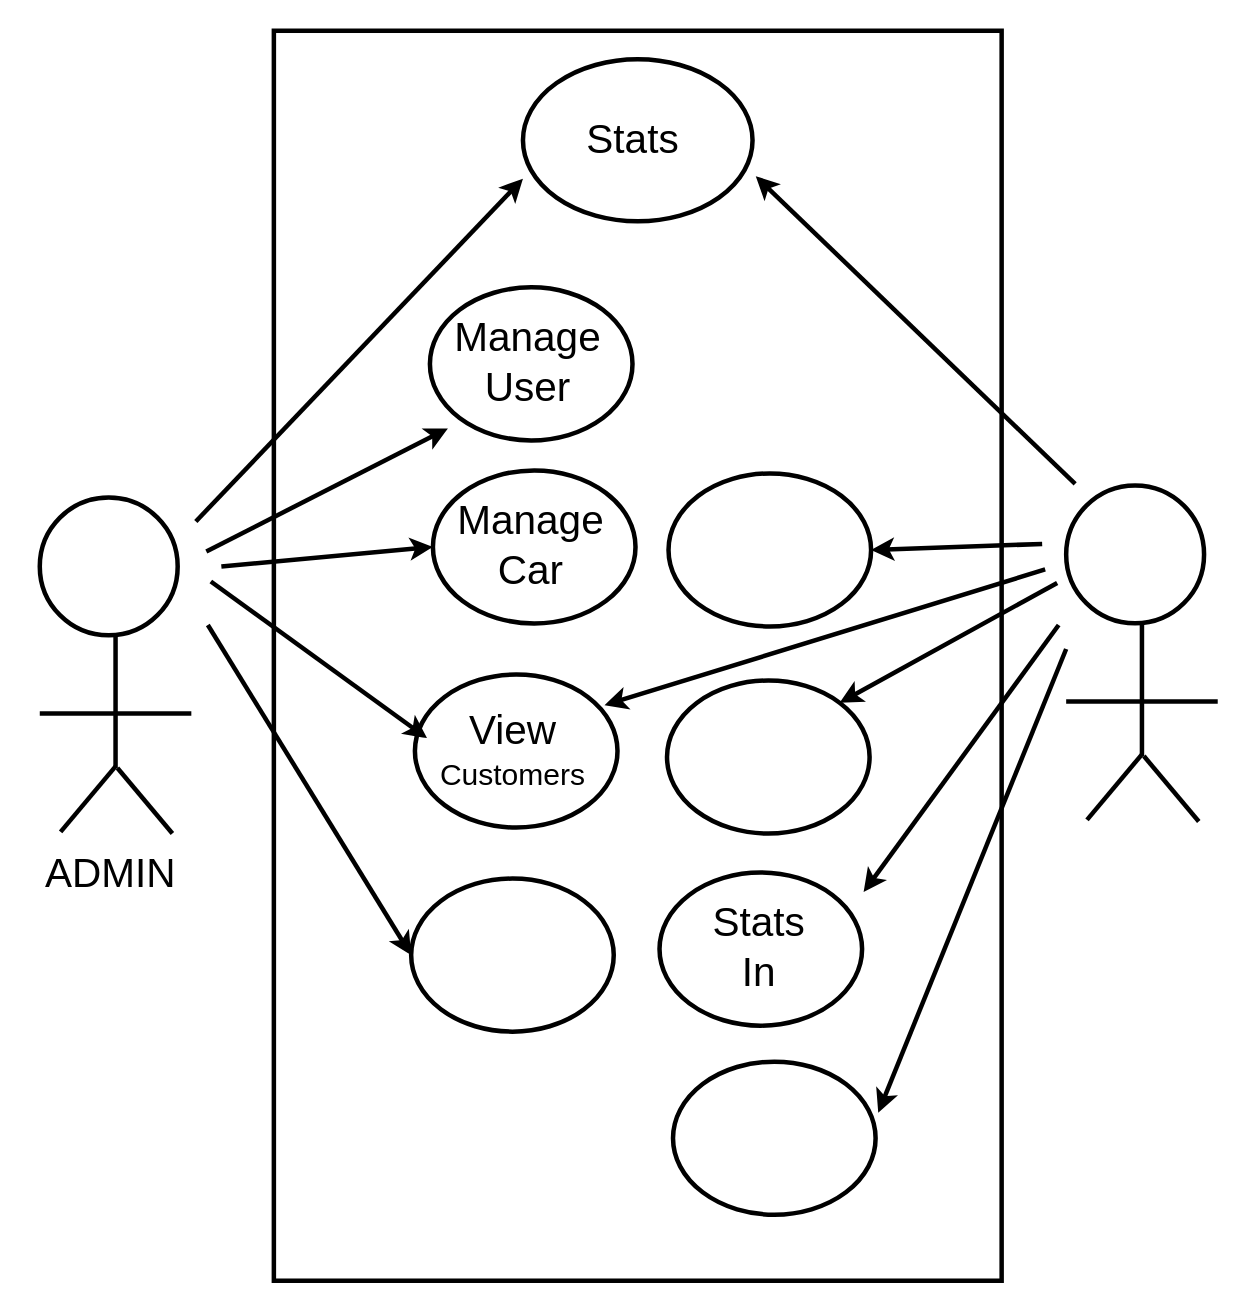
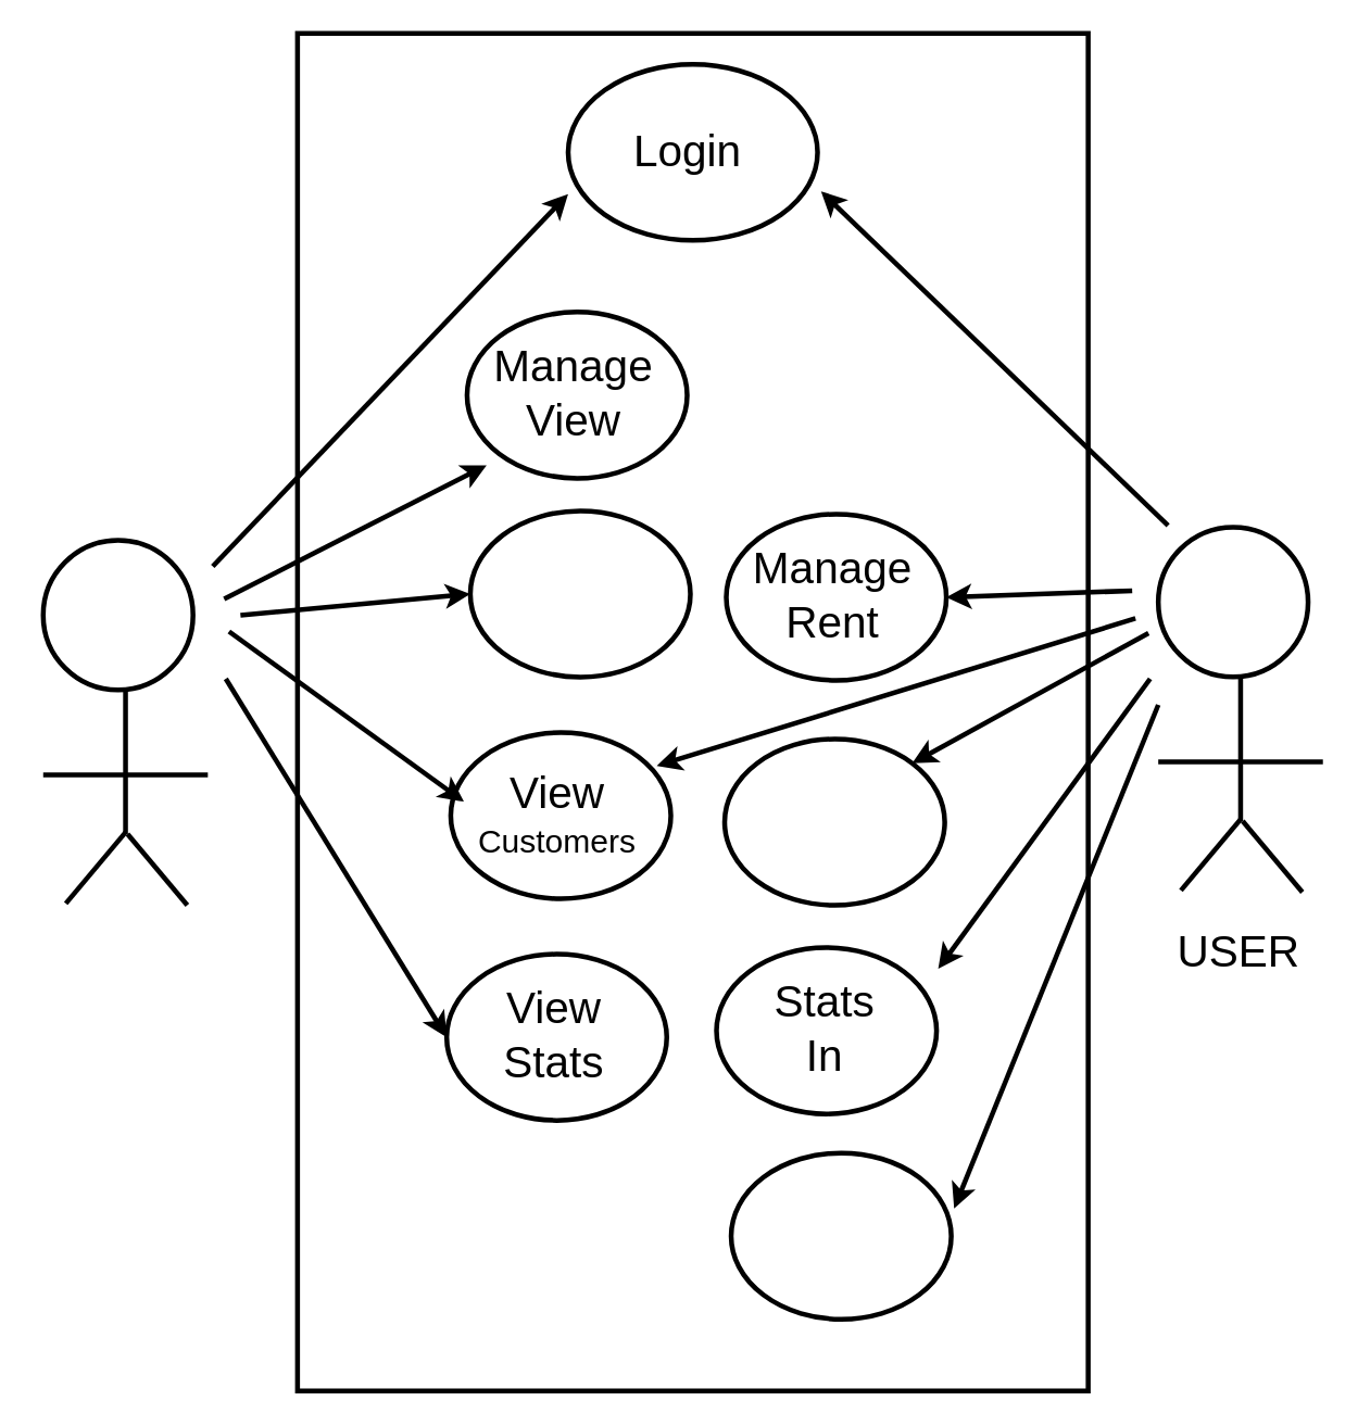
  <mxCell id="0" />
  <mxCell id="1" parent="0" />
  <mxCell id="2" value="" style="group;strokeWidth=3;" parent="1" vertex="1" connectable="0"><mxGeometry x="710" y="323" width="101" height="224" as="geometry" /></mxCell>
  <mxCell id="3" value="" style="ellipse;whiteSpace=wrap;html=1;aspect=fixed;fillColor=none;strokeColor=#000000;strokeWidth=3;" parent="2" vertex="1"><mxGeometry width="91.897" height="91.897" as="geometry" /></mxCell>
  <mxCell id="4" value="" style="endArrow=none;html=1;rounded=0;strokeColor=#000000;strokeWidth=3;" parent="2" edge="1"><mxGeometry width="50" height="50" relative="1" as="geometry"><mxPoint x="50.5" y="180.349" as="sourcePoint" /><mxPoint x="50.5" y="91.897" as="targetPoint" /></mxGeometry></mxCell>
  <mxCell id="5" value="" style="endArrow=none;html=1;rounded=0;strokeColor=#000000;strokeWidth=3;" parent="2" edge="1"><mxGeometry width="50" height="50" relative="1" as="geometry"><mxPoint x="13.887" y="222.851" as="sourcePoint" /><mxPoint x="50.5" y="179.2" as="targetPoint" /></mxGeometry></mxCell>
  <mxCell id="6" value="" style="endArrow=none;html=1;rounded=0;strokeColor=#000000;strokeWidth=3;" parent="2" edge="1"><mxGeometry width="50" height="50" relative="1" as="geometry"><mxPoint x="51.762" y="180.349" as="sourcePoint" /><mxPoint x="88.375" y="224.0" as="targetPoint" /></mxGeometry></mxCell>
  <mxCell id="7" value="" style="endArrow=none;html=1;rounded=0;fontColor=#000000;strokeColor=#000000;strokeWidth=3;" parent="2" edge="1"><mxGeometry width="50" height="50" relative="1" as="geometry"><mxPoint y="144" as="sourcePoint" /><mxPoint x="101" y="144" as="targetPoint" /></mxGeometry></mxCell>
  <mxCell id="8" value="" style="rounded=0;whiteSpace=wrap;html=1;fillColor=none;strokeColor=#000000;strokeWidth=3;" parent="1" vertex="1"><mxGeometry x="182" y="20" width="485" height="833" as="geometry" /></mxCell>
- <mxCell id="9" value="&lt;font style=&quot;font-size: 27px;&quot; color=&quot;#000000&quot;&gt;ADMIN&lt;/font&gt;" style="text;html=1;align=center;verticalAlign=middle;resizable=0;points=[];autosize=1;strokeColor=none;fillColor=none;" parent="1" vertex="1"><mxGeometry x="20" y="560" width="105" height="44" as="geometry" /></mxCell>
+ <mxCell id="10" value="&lt;font style=&quot;font-size: 27px;&quot; color=&quot;#000000&quot;&gt;USER&lt;/font&gt;" style="text;html=1;align=center;verticalAlign=middle;resizable=0;points=[];autosize=1;strokeColor=none;fillColor=none;" parent="1" vertex="1"><mxGeometry x="712" y="562" width="93" height="44" as="geometry" /></mxCell>
  <mxCell id="11" value="" style="ellipse;whiteSpace=wrap;html=1;fillColor=none;strokeColor=#000000;strokeWidth=3;" parent="1" vertex="1"><mxGeometry x="348" y="39" width="153" height="108" as="geometry" /></mxCell>
  <mxCell id="12" value="" style="endArrow=classic;html=1;rounded=0;fontFamily=Helvetica;fontSize=12;fontColor=default;strokeColor=#000000;entryX=0;entryY=0.737;entryDx=0;entryDy=0;entryPerimeter=0;strokeWidth=3;" parent="1" target="11" edge="1"><mxGeometry width="50" height="50" relative="1" as="geometry"><mxPoint x="130" y="347" as="sourcePoint" /><mxPoint x="171" y="248" as="targetPoint" /></mxGeometry></mxCell>
  <mxCell id="13" value="" style="group;strokeWidth=3;" parent="1" vertex="1" connectable="0"><mxGeometry x="26" y="331" width="101" height="224" as="geometry" /></mxCell>
  <mxCell id="14" value="" style="ellipse;whiteSpace=wrap;html=1;aspect=fixed;fillColor=none;strokeColor=#000000;strokeWidth=3;" parent="13" vertex="1"><mxGeometry width="91.897" height="91.897" as="geometry" /></mxCell>
  <mxCell id="15" value="" style="endArrow=none;html=1;rounded=0;strokeColor=#000000;strokeWidth=3;" parent="13" edge="1"><mxGeometry width="50" height="50" relative="1" as="geometry"><mxPoint x="50.5" y="180.349" as="sourcePoint" /><mxPoint x="50.5" y="91.897" as="targetPoint" /></mxGeometry></mxCell>
  <mxCell id="16" value="" style="endArrow=none;html=1;rounded=0;strokeColor=#000000;strokeWidth=3;" parent="13" edge="1"><mxGeometry width="50" height="50" relative="1" as="geometry"><mxPoint x="13.887" y="222.851" as="sourcePoint" /><mxPoint x="50.5" y="179.2" as="targetPoint" /></mxGeometry></mxCell>
  <mxCell id="17" value="" style="endArrow=none;html=1;rounded=0;strokeColor=#000000;strokeWidth=3;" parent="13" edge="1"><mxGeometry width="50" height="50" relative="1" as="geometry"><mxPoint x="51.762" y="180.349" as="sourcePoint" /><mxPoint x="88.375" y="224.0" as="targetPoint" /></mxGeometry></mxCell>
  <mxCell id="18" value="" style="endArrow=none;html=1;rounded=0;fontColor=#000000;strokeColor=#000000;strokeWidth=3;" parent="13" edge="1"><mxGeometry width="50" height="50" relative="1" as="geometry"><mxPoint y="144" as="sourcePoint" /><mxPoint x="101" y="144" as="targetPoint" /></mxGeometry></mxCell>
- <mxCell id="19" value="&lt;font style=&quot;font-size: 27px;&quot; color=&quot;#000000&quot;&gt;Stats&lt;/font&gt;" style="text;html=1;align=center;verticalAlign=middle;resizable=0;points=[];autosize=1;strokeColor=none;fillColor=none;" parent="1" vertex="1"><mxGeometry x="379" y="71" width="84" height="44" as="geometry" /></mxCell>
+ <mxCell id="19" value="&lt;font style=&quot;font-size: 27px;&quot; color=&quot;#000000&quot;&gt;Login&lt;/font&gt;" style="text;html=1;align=center;verticalAlign=middle;resizable=0;points=[];autosize=1;strokeColor=none;fillColor=none;" parent="1" vertex="1"><mxGeometry x="379" y="71" width="84" height="44" as="geometry" /></mxCell>
  <mxCell id="20" value="" style="endArrow=classic;html=1;rounded=0;fontFamily=Helvetica;fontSize=12;fontColor=default;strokeColor=#000000;strokeWidth=3;entryX=1.014;entryY=0.722;entryDx=0;entryDy=0;entryPerimeter=0;" parent="1" target="11" edge="1"><mxGeometry width="50" height="50" relative="1" as="geometry"><mxPoint x="716" y="322" as="sourcePoint" /><mxPoint x="748" y="199" as="targetPoint" /></mxGeometry></mxCell>
  <mxCell id="21" value="" style="ellipse;whiteSpace=wrap;html=1;fillColor=none;strokeColor=#000000;strokeWidth=3;" parent="1" vertex="1"><mxGeometry x="286" y="191" width="135" height="102" as="geometry" /></mxCell>
  <mxCell id="22" value="" style="endArrow=classic;html=1;rounded=0;fontFamily=Helvetica;fontSize=12;fontColor=default;strokeColor=#000000;strokeWidth=3;" parent="1" edge="1"><mxGeometry width="50" height="50" relative="1" as="geometry"><mxPoint x="137" y="367" as="sourcePoint" /><mxPoint x="298" y="285" as="targetPoint" /></mxGeometry></mxCell>
- <mxCell id="23" value="&lt;font style=&quot;font-size: 27px;&quot; color=&quot;#000000&quot;&gt;Manage&lt;/font&gt;&lt;div&gt;&lt;font style=&quot;font-size: 27px;&quot; color=&quot;#000000&quot;&gt;User&lt;/font&gt;&lt;/div&gt;" style="text;html=1;align=center;verticalAlign=middle;resizable=0;points=[];autosize=1;strokeColor=none;fillColor=none;" parent="1" vertex="1"><mxGeometry x="293" y="202" width="116" height="77" as="geometry" /></mxCell>
+ <mxCell id="23" value="&lt;font style=&quot;font-size: 27px;&quot; color=&quot;#000000&quot;&gt;Manage&lt;/font&gt;&lt;div&gt;&lt;font style=&quot;font-size: 27px;&quot; color=&quot;#000000&quot;&gt;View&lt;/font&gt;&lt;/div&gt;" style="text;html=1;align=center;verticalAlign=middle;resizable=0;points=[];autosize=1;strokeColor=none;fillColor=none;" parent="1" vertex="1"><mxGeometry x="293" y="202" width="116" height="77" as="geometry" /></mxCell>
  <mxCell id="24" value="" style="ellipse;whiteSpace=wrap;html=1;fillColor=none;strokeColor=#000000;strokeWidth=3;" parent="1" vertex="1"><mxGeometry x="288" y="313" width="135" height="102" as="geometry" /></mxCell>
- <mxCell id="25" value="&lt;font style=&quot;font-size: 27px;&quot; color=&quot;#000000&quot;&gt;Manage&lt;/font&gt;&lt;div&gt;&lt;font style=&quot;font-size: 27px;&quot; color=&quot;#000000&quot;&gt;Car&lt;/font&gt;&lt;/div&gt;" style="text;html=1;align=center;verticalAlign=middle;resizable=0;points=[];autosize=1;strokeColor=none;fillColor=none;" parent="1" vertex="1"><mxGeometry x="295" y="324" width="116" height="77" as="geometry" /></mxCell>
  <mxCell id="26" value="" style="ellipse;whiteSpace=wrap;html=1;fillColor=none;strokeColor=#000000;strokeWidth=3;" parent="1" vertex="1"><mxGeometry x="276" y="449" width="135" height="102" as="geometry" /></mxCell>
  <mxCell id="27" value="&lt;font style=&quot;font-size: 27px;&quot; color=&quot;#000000&quot;&gt;View&lt;/font&gt;&lt;div&gt;&lt;font style=&quot;font-size: 20px;&quot; color=&quot;#000000&quot;&gt;Customers&lt;/font&gt;&lt;/div&gt;" style="text;html=1;align=center;verticalAlign=middle;resizable=0;points=[];autosize=1;strokeColor=none;fillColor=none;" parent="1" vertex="1"><mxGeometry x="283" y="465" width="116" height="68" as="geometry" /></mxCell>
  <mxCell id="28" value="" style="ellipse;whiteSpace=wrap;html=1;fillColor=none;strokeColor=#000000;strokeWidth=3;" parent="1" vertex="1"><mxGeometry x="273.5" y="585" width="135" height="102" as="geometry" /></mxCell>
+ <mxCell id="29" value="&lt;font color=&quot;#000000&quot;&gt;&lt;span style=&quot;font-size: 27px;&quot;&gt;View&lt;/span&gt;&lt;/font&gt;&lt;div&gt;&lt;font color=&quot;#000000&quot;&gt;&lt;span style=&quot;font-size: 27px;&quot;&gt;Stats&lt;/span&gt;&lt;/font&gt;&lt;/div&gt;" style="text;html=1;align=center;verticalAlign=middle;resizable=0;points=[];autosize=1;strokeColor=none;fillColor=none;" parent="1" vertex="1"><mxGeometry x="298.5" y="596" width="80" height="77" as="geometry" /></mxCell>
  <mxCell id="30" value="" style="endArrow=classic;html=1;rounded=0;fontFamily=Helvetica;fontSize=12;fontColor=default;strokeColor=#000000;strokeWidth=3;entryX=0;entryY=0.5;entryDx=0;entryDy=0;" parent="1" target="24" edge="1"><mxGeometry width="50" height="50" relative="1" as="geometry"><mxPoint x="147" y="377" as="sourcePoint" /><mxPoint x="308" y="295" as="targetPoint" /></mxGeometry></mxCell>
  <mxCell id="31" value="" style="endArrow=classic;html=1;rounded=0;fontFamily=Helvetica;fontSize=12;fontColor=default;strokeColor=#000000;strokeWidth=3;entryX=0.009;entryY=0.388;entryDx=0;entryDy=0;entryPerimeter=0;" parent="1" target="27" edge="1"><mxGeometry width="50" height="50" relative="1" as="geometry"><mxPoint x="140" y="387" as="sourcePoint" /><mxPoint x="308" y="295" as="targetPoint" /></mxGeometry></mxCell>
  <mxCell id="32" value="" style="endArrow=classic;html=1;rounded=0;fontFamily=Helvetica;fontSize=12;fontColor=default;strokeColor=#000000;strokeWidth=3;entryX=0;entryY=0.5;entryDx=0;entryDy=0;" parent="1" target="28" edge="1"><mxGeometry width="50" height="50" relative="1" as="geometry"><mxPoint x="138" y="416" as="sourcePoint" /><mxPoint x="294" y="501" as="targetPoint" /></mxGeometry></mxCell>
  <mxCell id="33" value="" style="group" parent="1" vertex="1" connectable="0"><mxGeometry x="445" y="315" width="135" height="102" as="geometry" /></mxCell>
  <mxCell id="34" value="" style="ellipse;whiteSpace=wrap;html=1;fillColor=none;strokeColor=#000000;strokeWidth=3;" parent="33" vertex="1"><mxGeometry width="135" height="102" as="geometry" /></mxCell>
+ <mxCell id="35" value="&lt;font style=&quot;font-size: 27px;&quot; color=&quot;#000000&quot;&gt;Manage&lt;/font&gt;&lt;div&gt;&lt;font style=&quot;font-size: 27px;&quot; color=&quot;#000000&quot;&gt;Rent&lt;/font&gt;&lt;/div&gt;" style="text;html=1;align=center;verticalAlign=middle;resizable=0;points=[];autosize=1;strokeColor=none;fillColor=none;" parent="33" vertex="1"><mxGeometry x="7" y="11" width="116" height="77" as="geometry" /></mxCell>
  <mxCell id="36" value="" style="group" parent="1" vertex="1" connectable="0"><mxGeometry x="444" y="453" width="135" height="102" as="geometry" /></mxCell>
  <mxCell id="37" value="" style="ellipse;whiteSpace=wrap;html=1;fillColor=none;strokeColor=#000000;strokeWidth=3;" parent="36" vertex="1"><mxGeometry width="135" height="102" as="geometry" /></mxCell>
  <mxCell id="38" value="" style="group" parent="1" vertex="1" connectable="0"><mxGeometry x="439" y="581" width="135" height="102" as="geometry" /></mxCell>
  <mxCell id="39" value="" style="ellipse;whiteSpace=wrap;html=1;fillColor=none;strokeColor=#000000;strokeWidth=3;" parent="38" vertex="1"><mxGeometry width="135" height="102" as="geometry" /></mxCell>
  <mxCell id="40" value="&lt;font color=&quot;#000000&quot;&gt;&lt;span style=&quot;font-size: 27px;&quot;&gt;Stats&lt;/span&gt;&lt;/font&gt;&lt;div&gt;&lt;font color=&quot;#000000&quot;&gt;&lt;span style=&quot;font-size: 27px;&quot;&gt;In&lt;/span&gt;&lt;/font&gt;&lt;/div&gt;" style="text;html=1;align=center;verticalAlign=middle;resizable=0;points=[];autosize=1;strokeColor=none;fillColor=none;" parent="38" vertex="1"><mxGeometry x="18" y="11" width="95" height="77" as="geometry" /></mxCell>
  <mxCell id="41" value="" style="group" parent="1" vertex="1" connectable="0"><mxGeometry x="448" y="707" width="135" height="102" as="geometry" /></mxCell>
  <mxCell id="42" value="" style="ellipse;whiteSpace=wrap;html=1;fillColor=none;strokeColor=#000000;strokeWidth=3;" parent="41" vertex="1"><mxGeometry width="135" height="102" as="geometry" /></mxCell>
  <mxCell id="43" value="" style="endArrow=classic;html=1;rounded=0;fontFamily=Helvetica;fontSize=12;fontColor=default;strokeColor=#000000;strokeWidth=3;entryX=1;entryY=0.5;entryDx=0;entryDy=0;" parent="1" target="34" edge="1"><mxGeometry width="50" height="50" relative="1" as="geometry"><mxPoint x="694" y="362" as="sourcePoint" /><mxPoint x="513" y="127" as="targetPoint" /></mxGeometry></mxCell>
  <mxCell id="44" value="" style="endArrow=classic;html=1;rounded=0;fontFamily=Helvetica;fontSize=12;fontColor=default;strokeColor=#000000;strokeWidth=3;entryX=1;entryY=0;entryDx=0;entryDy=0;" parent="1" target="37" edge="1"><mxGeometry width="50" height="50" relative="1" as="geometry"><mxPoint x="704" y="388" as="sourcePoint" /><mxPoint x="584.94" y="464.028" as="targetPoint" /></mxGeometry></mxCell>
  <mxCell id="45" value="" style="endArrow=classic;html=1;rounded=0;fontFamily=Helvetica;fontSize=12;fontColor=default;strokeColor=#000000;strokeWidth=3;" parent="1" edge="1"><mxGeometry width="50" height="50" relative="1" as="geometry"><mxPoint x="705" y="416" as="sourcePoint" /><mxPoint x="575" y="594" as="targetPoint" /></mxGeometry></mxCell>
  <mxCell id="46" value="" style="endArrow=classic;html=1;rounded=0;fontFamily=Helvetica;fontSize=12;fontColor=default;strokeColor=#000000;strokeWidth=3;entryX=1.013;entryY=0.333;entryDx=0;entryDy=0;entryPerimeter=0;" parent="1" target="42" edge="1"><mxGeometry width="50" height="50" relative="1" as="geometry"><mxPoint x="710" y="432" as="sourcePoint" /><mxPoint x="585" y="604" as="targetPoint" /></mxGeometry></mxCell>
  <mxCell id="47" value="" style="endArrow=classic;html=1;rounded=0;fontFamily=Helvetica;fontSize=12;fontColor=default;strokeColor=#000000;strokeWidth=3;entryX=1.029;entryY=-0.082;entryDx=0;entryDy=0;entryPerimeter=0;" parent="1" edge="1"><mxGeometry width="50" height="50" relative="1" as="geometry"><mxPoint x="696" y="379" as="sourcePoint" /><mxPoint x="402.364" y="469.424" as="targetPoint" /></mxGeometry></mxCell>
